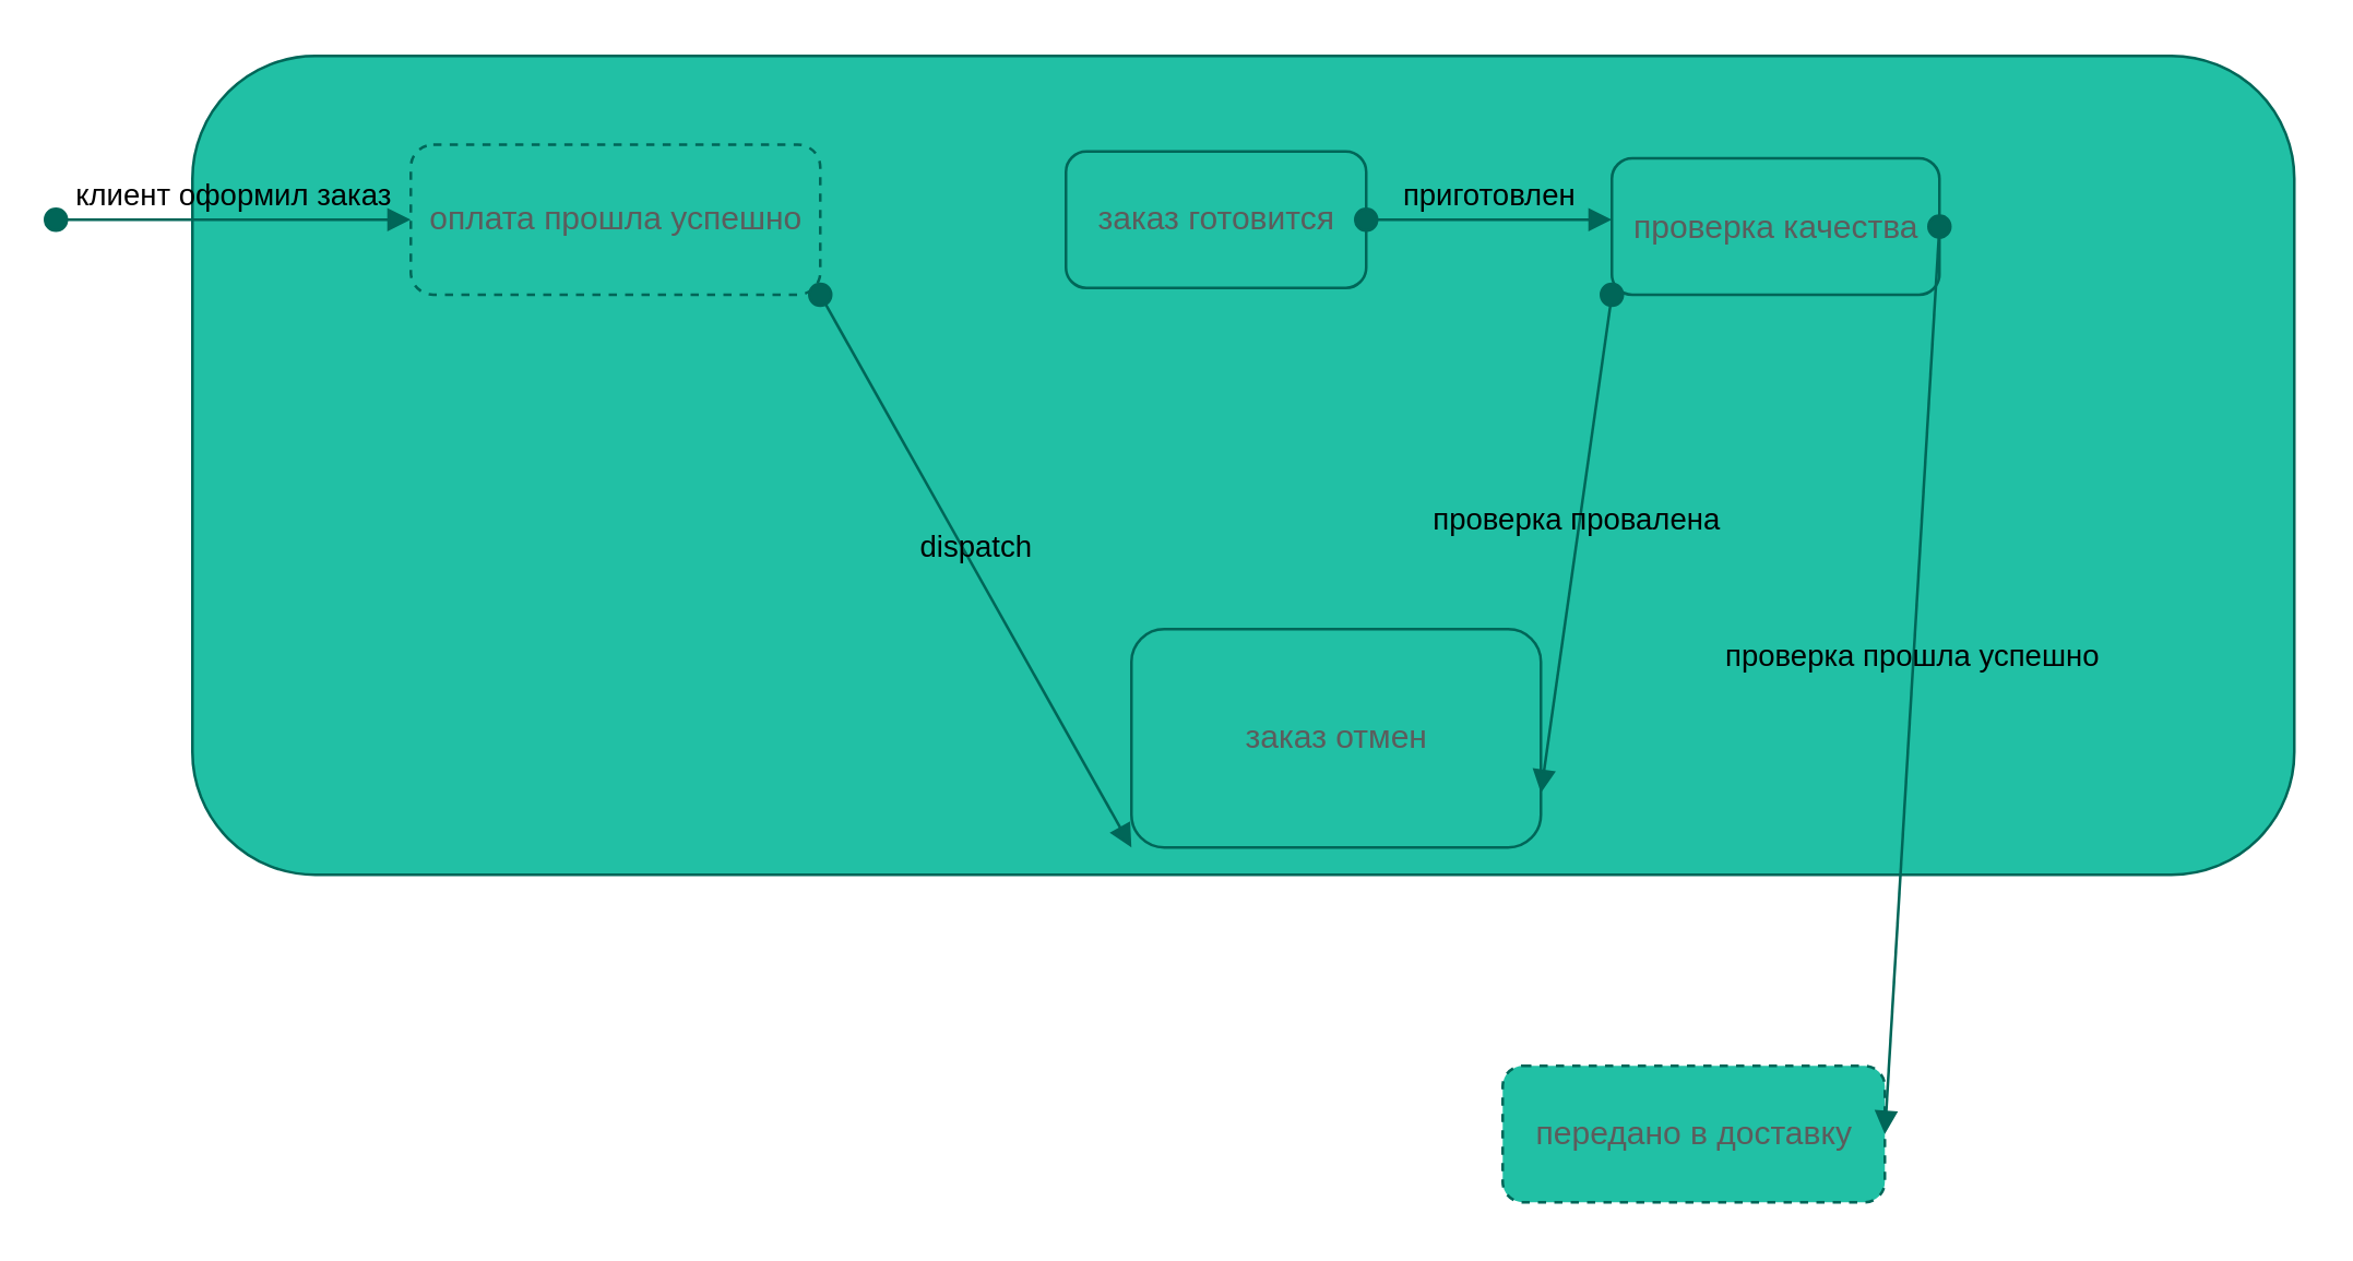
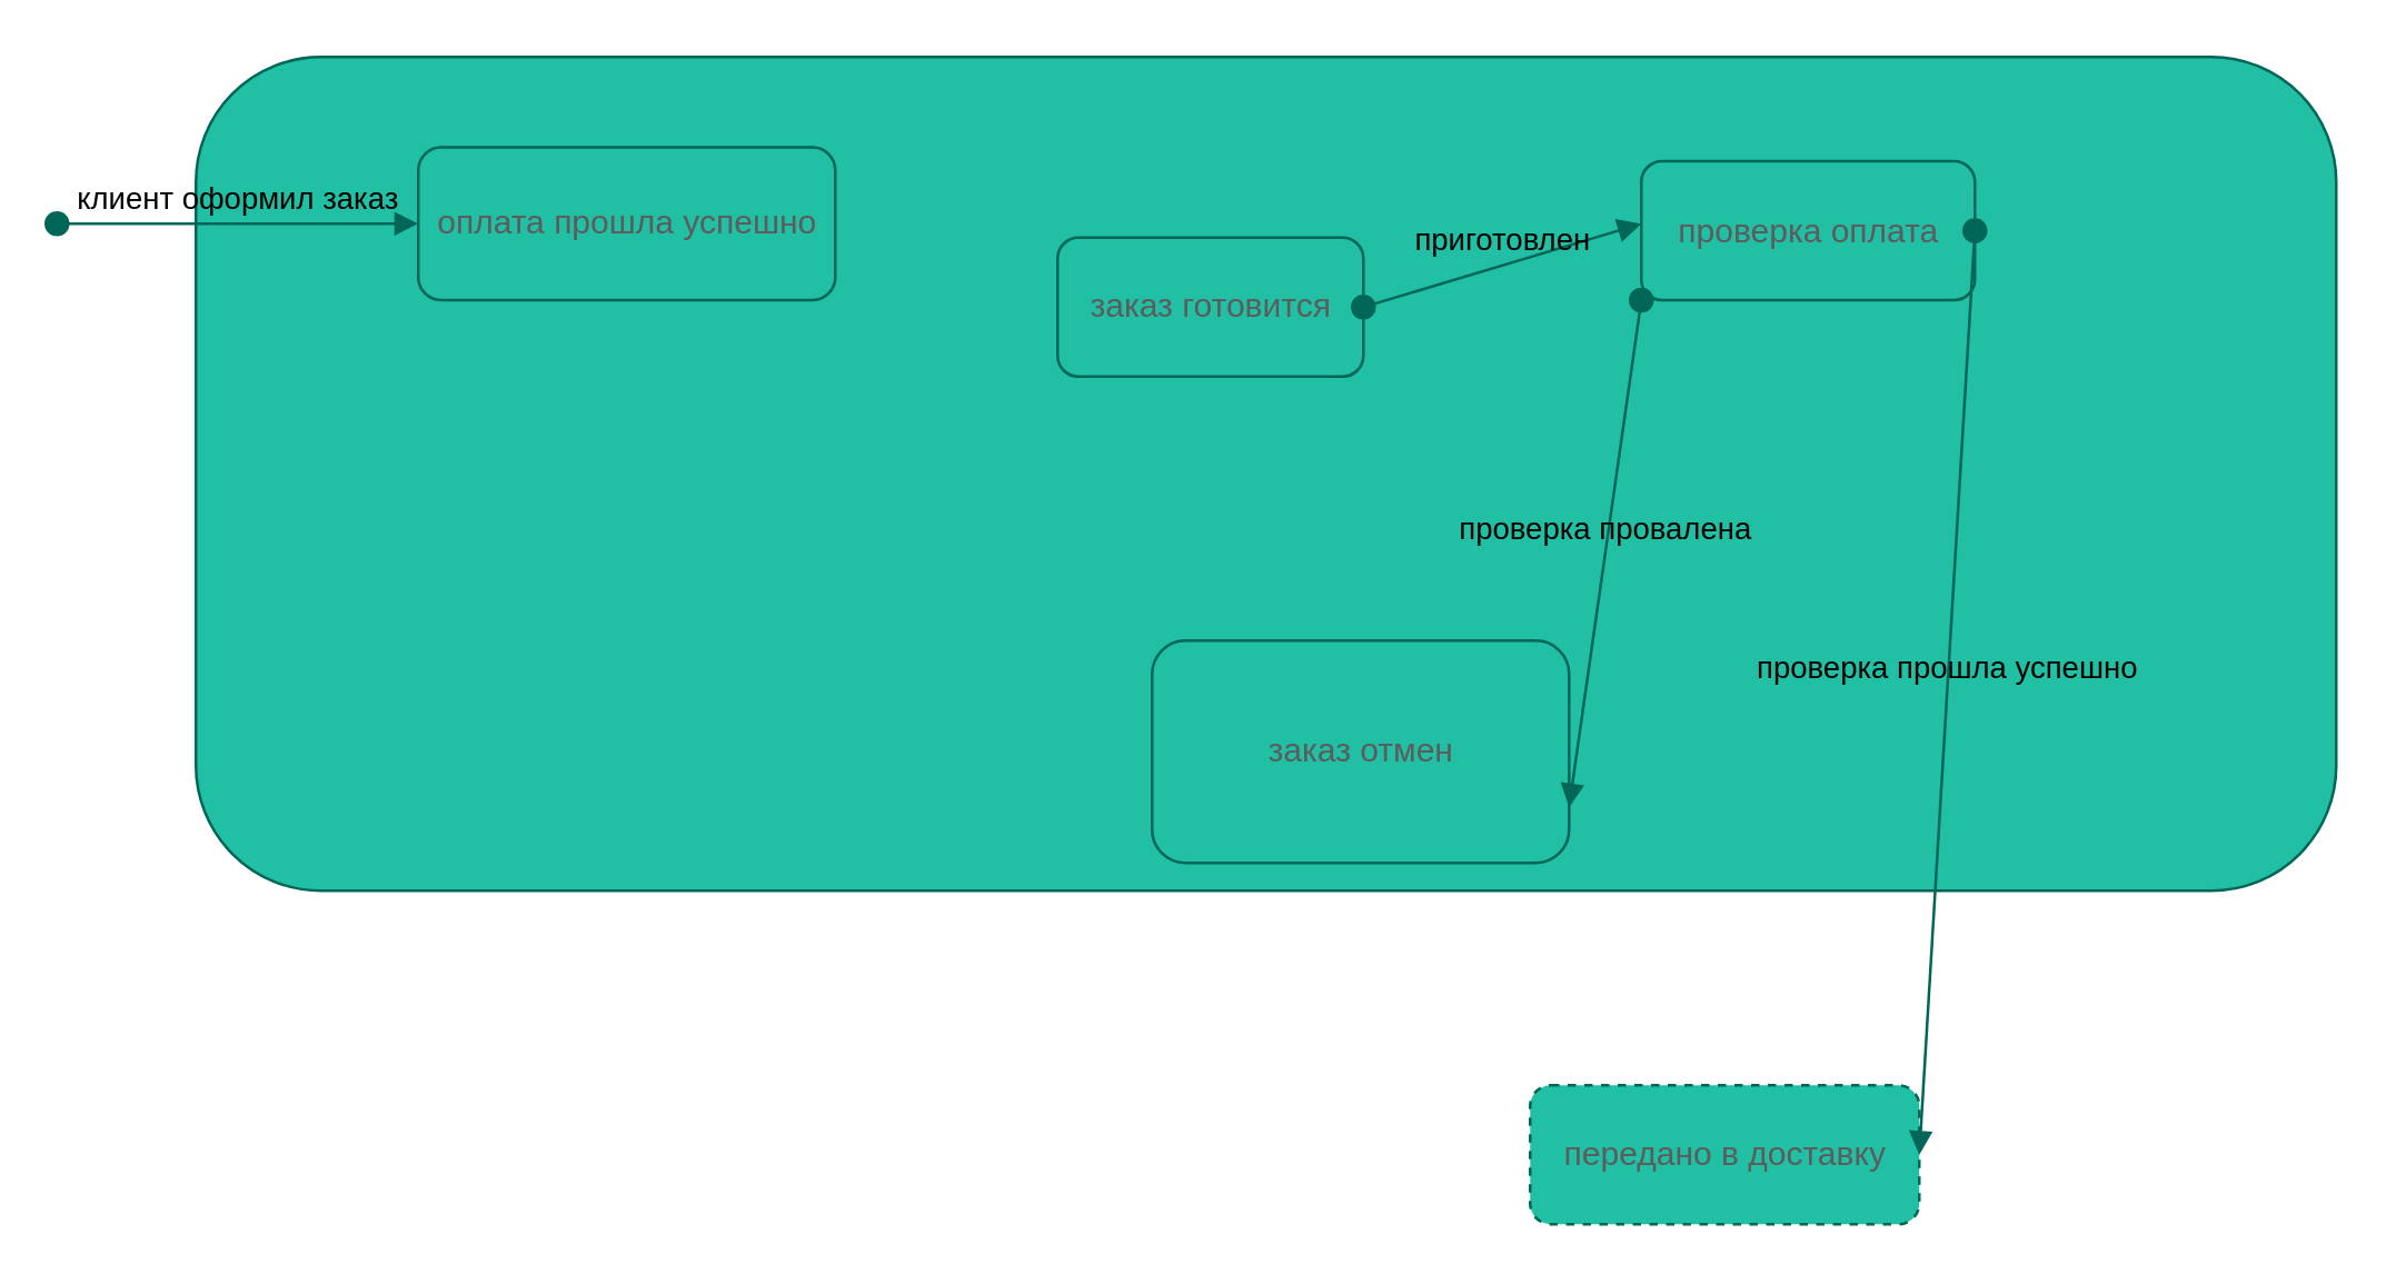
  <mxCell id="0" />
  <mxCell id="1" parent="0" />
  <mxCell id="2" value="" style="rounded=1;whiteSpace=wrap;html=1;labelBackgroundColor=none;fillColor=#21C0A5;strokeColor=#006658;fontColor=#5C5C5C;" parent="1" vertex="1"><mxGeometry x="70" y="20" width="770" height="300" as="geometry" /></mxCell>
  <mxCell id="3" value="клиент оформил заказ" style="html=1;verticalAlign=bottom;startArrow=oval;startFill=1;endArrow=block;startSize=8;rounded=1;labelBackgroundColor=none;strokeColor=#006658;fontColor=default;" parent="1" target="4" edge="1"><mxGeometry width="60" relative="1" as="geometry"><mxPoint x="20" y="80" as="sourcePoint" /><mxPoint x="330" y="80" as="targetPoint" /><Array as="points" /></mxGeometry></mxCell>
- <mxCell id="4" value="оплата прошла успешно" style="html=1;rounded=1;labelBackgroundColor=none;fillColor=#21C0A5;strokeColor=#006658;fontColor=#5C5C5C;dashed=1;" parent="1" vertex="1"><mxGeometry x="150" y="52.5" width="150" height="55" as="geometry" /></mxCell>
+ <mxCell id="4" value="оплата прошла успешно" style="html=1;rounded=1;labelBackgroundColor=none;fillColor=#21C0A5;strokeColor=#006658;fontColor=#5C5C5C;" parent="1" vertex="1"><mxGeometry x="150" y="52.5" width="150" height="55" as="geometry" /></mxCell>
  <mxCell id="5" value="заказ отмен" style="html=1;rounded=1;labelBackgroundColor=none;fillColor=#21C0A5;strokeColor=#006658;fontColor=#5C5C5C;" parent="1" vertex="1"><mxGeometry x="414" y="230" width="150" height="80" as="geometry" /></mxCell>
- <mxCell id="6" value="проверка качества" style="html=1;rounded=1;labelBackgroundColor=none;fillColor=#21C0A5;strokeColor=#006658;fontColor=#5C5C5C;" parent="1" vertex="1"><mxGeometry x="590" y="57.5" width="120" height="50" as="geometry" /></mxCell>
+ <mxCell id="6" value="проверка оплата" style="html=1;rounded=1;labelBackgroundColor=none;fillColor=#21C0A5;strokeColor=#006658;fontColor=#5C5C5C;" parent="1" vertex="1"><mxGeometry x="590" y="57.5" width="120" height="50" as="geometry" /></mxCell>
  <mxCell id="7" value="проверка провалена" style="html=1;verticalAlign=bottom;startArrow=oval;startFill=1;endArrow=block;startSize=8;rounded=1;entryX=1;entryY=0.75;entryDx=0;entryDy=0;exitX=0;exitY=1;exitDx=0;exitDy=0;labelBackgroundColor=none;strokeColor=#006658;fontColor=default;" parent="1" source="6" target="5" edge="1"><mxGeometry width="60" relative="1" as="geometry"><mxPoint x="490" y="210" as="sourcePoint" /><mxPoint x="550" y="210" as="targetPoint" /></mxGeometry></mxCell>
  <mxCell id="8" value="передано в доставку" style="html=1;rounded=1;labelBackgroundColor=none;fillColor=#21C0A5;strokeColor=#006658;fontColor=#5C5C5C;dashed=1;" parent="1" vertex="1"><mxGeometry x="550" y="390" width="140" height="50" as="geometry" /></mxCell>
  <mxCell id="9" value="проверка прошла успешно" style="html=1;verticalAlign=bottom;startArrow=oval;startFill=1;endArrow=block;startSize=8;rounded=1;exitX=1;exitY=0.5;exitDx=0;exitDy=0;entryX=1;entryY=0.5;entryDx=0;entryDy=0;labelBackgroundColor=none;strokeColor=#006658;fontColor=default;" parent="1" source="6" target="8" edge="1"><mxGeometry width="60" relative="1" as="geometry"><mxPoint x="490" y="210" as="sourcePoint" /><mxPoint x="550" y="210" as="targetPoint" /></mxGeometry></mxCell>
- <mxCell id="10" value="заказ готовится" style="html=1;rounded=1;labelBackgroundColor=none;fillColor=#21C0A5;strokeColor=#006658;fontColor=#5C5C5C;" parent="1" vertex="1"><mxGeometry x="390" y="55" width="110" height="50" as="geometry" /></mxCell>
+ <mxCell id="10" value="заказ готовится" style="html=1;rounded=1;labelBackgroundColor=none;fillColor=#21C0A5;strokeColor=#006658;fontColor=#5C5C5C;" parent="1" vertex="1"><mxGeometry x="380" y="85" width="110" height="50" as="geometry" /></mxCell>
  <mxCell id="11" style="edgeStyle=orthogonalEdgeStyle;rounded=1;orthogonalLoop=1;jettySize=auto;html=1;exitX=0.5;exitY=1;exitDx=0;exitDy=0;labelBackgroundColor=none;strokeColor=#006658;fontColor=default;" parent="1" source="2" target="2" edge="1"><mxGeometry relative="1" as="geometry" /></mxCell>
  <mxCell id="12" value="приготовлен" style="html=1;verticalAlign=bottom;startArrow=oval;startFill=1;endArrow=block;startSize=8;rounded=1;exitX=1;exitY=0.5;exitDx=0;exitDy=0;labelBackgroundColor=none;strokeColor=#006658;fontColor=default;" parent="1" source="10" edge="1"><mxGeometry width="60" relative="1" as="geometry"><mxPoint x="490" y="210" as="sourcePoint" /><mxPoint x="590" y="80" as="targetPoint" /></mxGeometry></mxCell>
- <mxCell id="13" value="dispatch" style="html=1;verticalAlign=bottom;startArrow=oval;startFill=1;endArrow=block;startSize=8;rounded=1;exitX=1;exitY=1;exitDx=0;exitDy=0;entryX=0;entryY=1;entryDx=0;entryDy=0;labelBackgroundColor=none;strokeColor=#006658;fontColor=default;" parent="1" source="4" target="5" edge="1"><mxGeometry width="60" relative="1" as="geometry"><mxPoint x="490" y="210" as="sourcePoint" /><mxPoint x="550" y="210" as="targetPoint" /></mxGeometry></mxCell>
